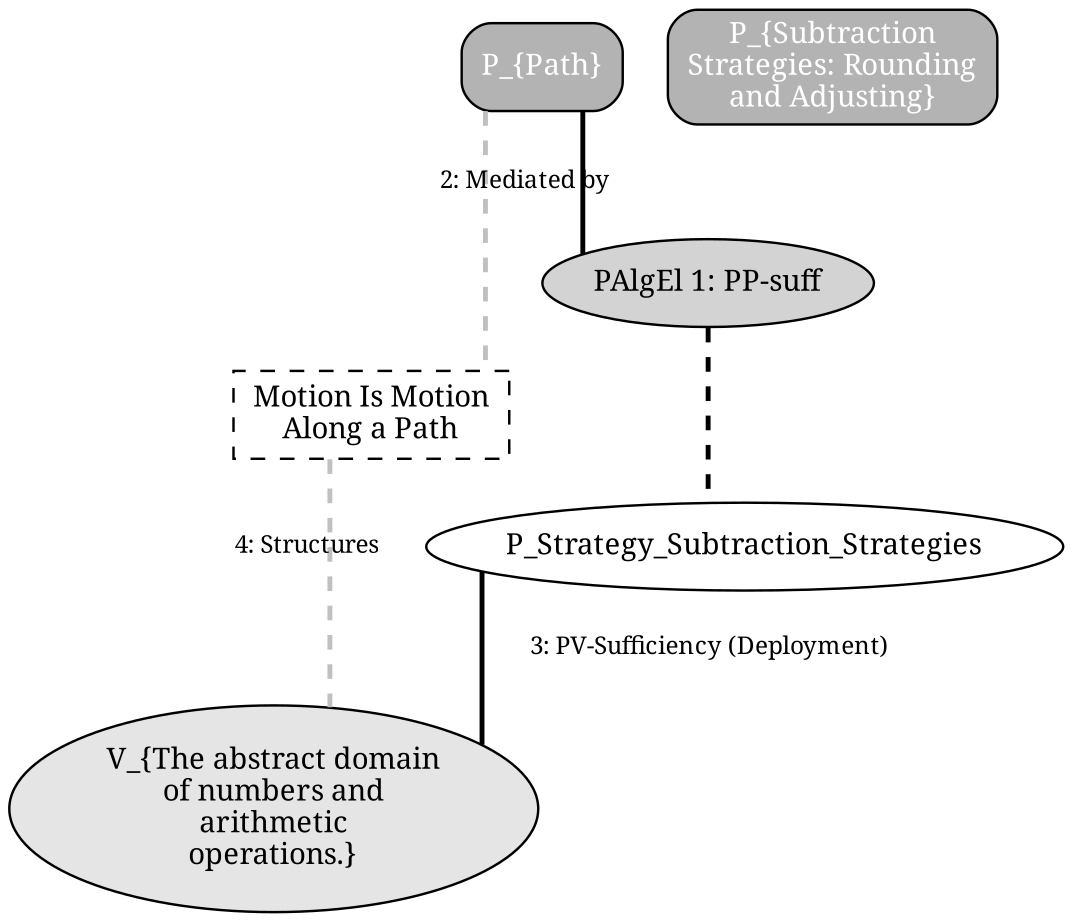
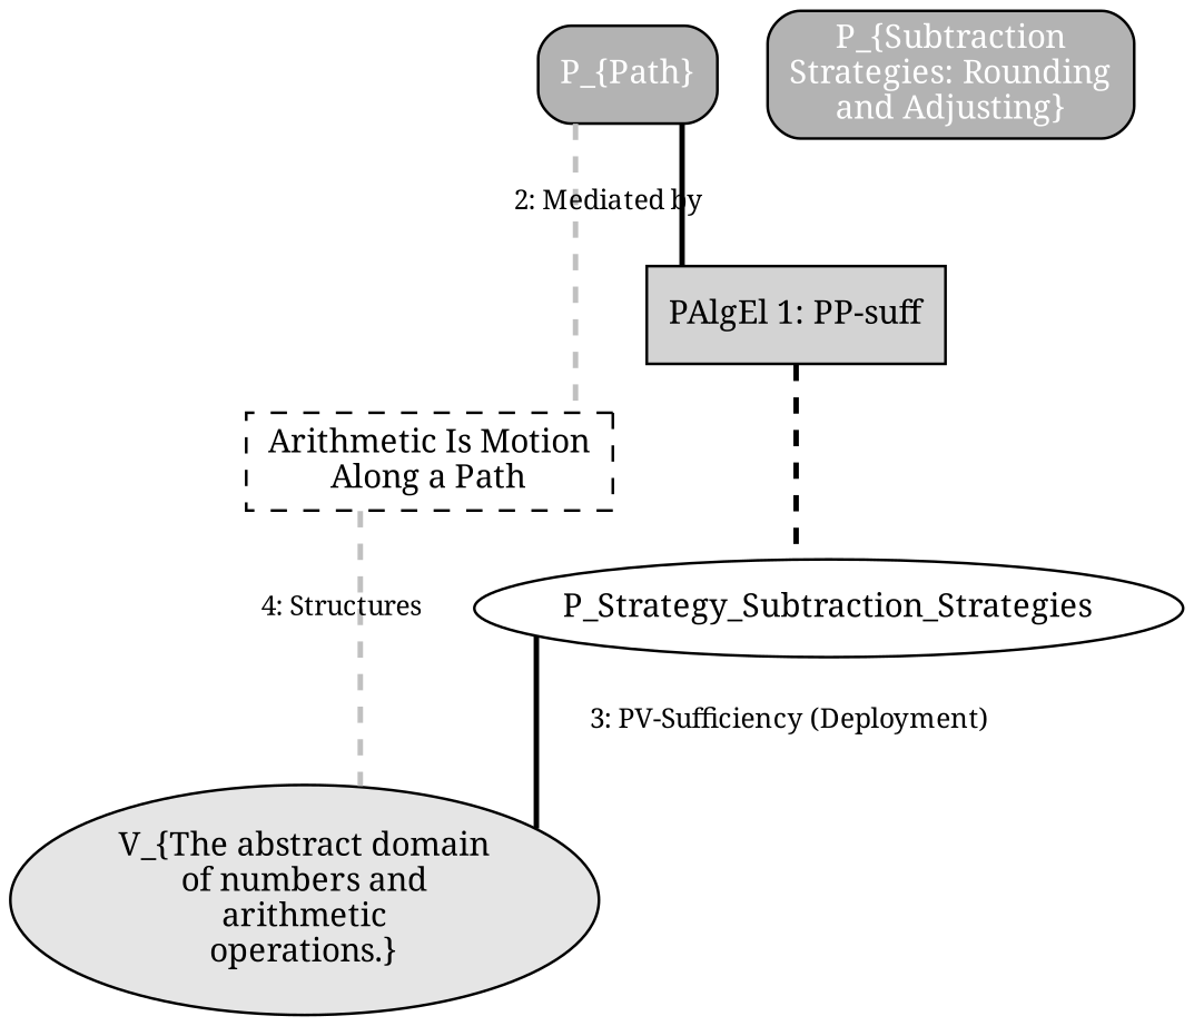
  digraph {
    rankdir=TB
    splines=ortho
    node [fontname=Serif fontsize=12 shape=box style="filled,rounded"]
    edge [arrowhead=stealth color=black fontname=Serif fontsize=10 penwidth=2.0 style=dashed]
    n1 [fillcolor=gray70 fontcolor=white label="P_{Path}"]
-   n2 [label="Motion Is Motion\nAlong a Path" style=dashed]
-   n3 [fillcolor=lightgray fontcolor=black label="PAlgEl 1: PP-suff" shape=ellipse style=filled]
+   n2 [label="Arithmetic Is Motion\nAlong a Path" style=dashed]
+   n3 [fillcolor=lightgray fontcolor=black label="PAlgEl 1: PP-suff" style=filled]
    n4 [fillcolor=gray90 label="V_{The abstract domain\nof numbers and\narithmetic\noperations.}" shape=ellipse style=filled]
    P_Strategy_Subtraction_Strategies [shape="" style=""]
    n6 [fillcolor=gray70 fontcolor=white label="P_{Subtraction\nStrategies: Rounding\nand Adjusting}"]
    n1 -> n2 [color=gray label="2: Mediated by"]
    n1 -> n3 [arrowhead=none style=solid]
    n2 -> n4 [color=gray label="4: Structures"]
    n3 -> P_Strategy_Subtraction_Strategies [headport=_Rounding_and_Adjusting]
    P_Strategy_Subtraction_Strategies -> n4 [label="3: PV-Sufficiency (Deployment)" style=solid tailport=_Rounding_and_Adjusting]
  }
